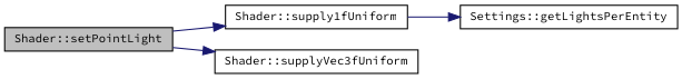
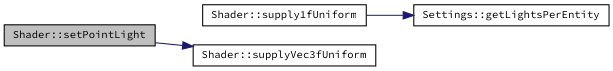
  digraph {
    fontname="Source Code Pro"
    rankdir=LR
    node [color=black fillcolor=white fontname="Source Code Pro" fontsize=10 shape=record style=filled]
    edge [color=midnightblue fontname="Source Code Pro" fontsize=10 labelfontname=Helvetica labelfontsize=10 style=solid]
    n1 [fillcolor=grey75 fontcolor=black height=0.2 label="Shader::setPointLight" width=0.4]
    n2 [height=0.2 label="Shader::supply1fUniform" width=0.4]
    n3 [height=0.2 label="Shader::supplyVec3fUniform" width=0.4]
    n4 [height=0.2 label="Settings::getLightsPerEntity" width=0.4]
-   n1 -> n2
    n1 -> n3
    n2 -> n4
  }
